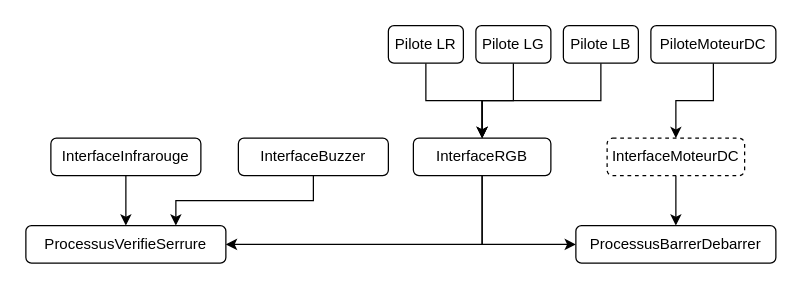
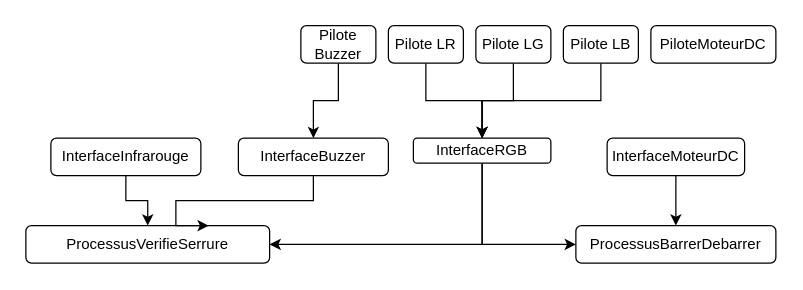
  <mxCell id="0" />
  <mxCell id="1" parent="0" />
  <mxCell id="2" style="edgeStyle=orthogonalEdgeStyle;rounded=0;orthogonalLoop=1;jettySize=auto;html=1;entryX=0.5;entryY=0;entryDx=0;entryDy=0;" edge="1" parent="1" source="3" target="10"><mxGeometry relative="1" as="geometry" /></mxCell>
  <mxCell id="3" value="Pilote LR" style="rounded=1;whiteSpace=wrap;html=1;" vertex="1" parent="1"><mxGeometry x="310" y="20" width="60" height="30" as="geometry" /></mxCell>
  <mxCell id="4" value="" style="edgeStyle=orthogonalEdgeStyle;rounded=0;orthogonalLoop=1;jettySize=auto;html=1;" edge="1" parent="1" source="5" target="10"><mxGeometry relative="1" as="geometry" /></mxCell>
  <mxCell id="5" value="Pilote LG" style="rounded=1;whiteSpace=wrap;html=1;" vertex="1" parent="1"><mxGeometry x="380" y="20" width="60" height="30" as="geometry" /></mxCell>
  <mxCell id="6" style="edgeStyle=orthogonalEdgeStyle;rounded=0;orthogonalLoop=1;jettySize=auto;html=1;entryX=0.5;entryY=0;entryDx=0;entryDy=0;" edge="1" parent="1" source="7" target="10"><mxGeometry relative="1" as="geometry"><Array as="points"><mxPoint x="480" y="80" /><mxPoint x="385" y="80" /></Array></mxGeometry></mxCell>
  <mxCell id="7" value="Pilote LB" style="rounded=1;whiteSpace=wrap;html=1;" vertex="1" parent="1"><mxGeometry x="450" y="20" width="60" height="30" as="geometry" /></mxCell>
  <mxCell id="8" style="edgeStyle=orthogonalEdgeStyle;rounded=0;orthogonalLoop=1;jettySize=auto;html=1;entryX=0;entryY=0.5;entryDx=0;entryDy=0;" edge="1" parent="1" source="10" target="15"><mxGeometry relative="1" as="geometry"><Array as="points"><mxPoint x="385" y="195" /></Array></mxGeometry></mxCell>
  <mxCell id="9" style="edgeStyle=orthogonalEdgeStyle;rounded=0;orthogonalLoop=1;jettySize=auto;html=1;entryX=1;entryY=0.5;entryDx=0;entryDy=0;" edge="1" parent="1" source="10" target="18"><mxGeometry relative="1" as="geometry"><Array as="points"><mxPoint x="385" y="195" /></Array></mxGeometry></mxCell>
- <mxCell id="10" value="InterfaceRGB" style="rounded=1;whiteSpace=wrap;html=1;" vertex="1" parent="1"><mxGeometry x="330" y="110.02" width="110" height="30" as="geometry" /></mxCell>
- <mxCell id="11" value="" style="edgeStyle=orthogonalEdgeStyle;rounded=0;orthogonalLoop=1;jettySize=auto;html=1;" edge="1" parent="1" source="12" target="14"><mxGeometry relative="1" as="geometry" /></mxCell>
+ <mxCell id="10" value="InterfaceRGB" style="rounded=1;whiteSpace=wrap;html=1;" vertex="1" parent="1"><mxGeometry x="330" y="110.02" width="110" height="20" as="geometry" /></mxCell>
  <mxCell id="12" value="PiloteMoteurDC" style="rounded=1;whiteSpace=wrap;html=1;" vertex="1" parent="1"><mxGeometry x="520" y="20" width="100" height="30" as="geometry" /></mxCell>
  <mxCell id="13" value="" style="edgeStyle=orthogonalEdgeStyle;rounded=0;orthogonalLoop=1;jettySize=auto;html=1;" edge="1" parent="1" source="14" target="15"><mxGeometry relative="1" as="geometry" /></mxCell>
- <mxCell id="14" value="InterfaceMoteurDC" style="rounded=1;whiteSpace=wrap;html=1;dashed=1;" vertex="1" parent="1"><mxGeometry x="485" y="110.02" width="110" height="30" as="geometry" /></mxCell>
+ <mxCell id="14" value="InterfaceMoteurDC" style="rounded=1;whiteSpace=wrap;html=1;" vertex="1" parent="1"><mxGeometry x="485" y="110.02" width="110" height="30" as="geometry" /></mxCell>
  <mxCell id="15" value="ProcessusBarrerDebarrer" style="rounded=1;whiteSpace=wrap;html=1;" vertex="1" parent="1"><mxGeometry x="460" y="180" width="160" height="30" as="geometry" /></mxCell>
  <mxCell id="16" value="" style="edgeStyle=orthogonalEdgeStyle;rounded=0;orthogonalLoop=1;jettySize=auto;html=1;" edge="1" parent="1" source="17" target="18"><mxGeometry relative="1" as="geometry" /></mxCell>
  <mxCell id="17" value="InterfaceInfrarouge" style="rounded=1;whiteSpace=wrap;html=1;" vertex="1" parent="1"><mxGeometry x="40" y="110.02" width="120" height="30" as="geometry" /></mxCell>
- <mxCell id="18" value="ProcessusVerifieSerrure" style="rounded=1;whiteSpace=wrap;html=1;" vertex="1" parent="1"><mxGeometry x="20" y="180" width="160" height="30" as="geometry" /></mxCell>
+ <mxCell id="18" value="ProcessusVerifieSerrure" style="rounded=1;whiteSpace=wrap;html=1;" vertex="1" parent="1"><mxGeometry x="20" y="180" width="195" height="30" as="geometry" /></mxCell>
+ <mxCell id="19" value="" style="edgeStyle=orthogonalEdgeStyle;rounded=0;orthogonalLoop=1;jettySize=auto;html=1;" edge="1" parent="1" source="20" target="22"><mxGeometry relative="1" as="geometry" /></mxCell>
+ <mxCell id="20" value="Pilote Buzzer" style="rounded=1;whiteSpace=wrap;html=1;" vertex="1" parent="1"><mxGeometry x="240" y="20" width="60" height="30" as="geometry" /></mxCell>
  <mxCell id="21" style="edgeStyle=orthogonalEdgeStyle;rounded=0;orthogonalLoop=1;jettySize=auto;html=1;entryX=0.75;entryY=0;entryDx=0;entryDy=0;" edge="1" parent="1" source="22" target="18"><mxGeometry relative="1" as="geometry"><Array as="points"><mxPoint x="250" y="160" /><mxPoint x="140" y="160" /></Array></mxGeometry></mxCell>
  <mxCell id="22" value="InterfaceBuzzer" style="rounded=1;whiteSpace=wrap;html=1;" vertex="1" parent="1"><mxGeometry x="190" y="110.02" width="120" height="30" as="geometry" /></mxCell>
